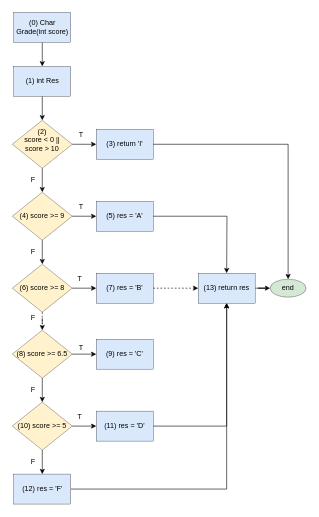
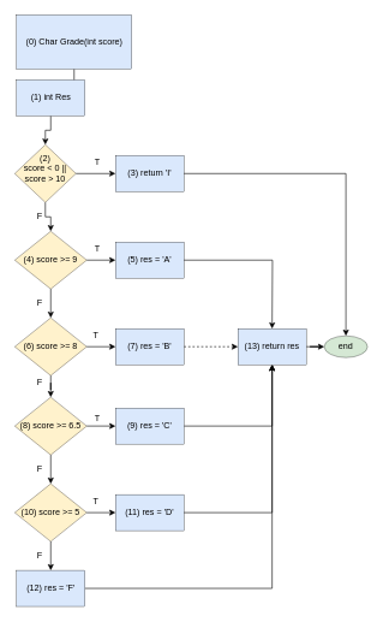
  <mxCell id="0" />
  <mxCell id="1" parent="0" />
  <mxCell id="2" value="" style="edgeStyle=orthogonalEdgeStyle;rounded=0;orthogonalLoop=1;jettySize=auto;html=1;" parent="1" source="3" target="5" edge="1"><mxGeometry relative="1" as="geometry" /></mxCell>
- <mxCell id="3" value="(0) Char Grade(int score)" style="rounded=0;whiteSpace=wrap;html=1;fillColor=#dae8fc;strokeColor=light-dark(#000000,#446E2C);strokeWidth=0.5;" parent="1" vertex="1"><mxGeometry x="22.5" y="20" width="95" height="50" as="geometry" /></mxCell>
+ <mxCell id="3" value="(0) Char Grade(int score)" style="rounded=0;whiteSpace=wrap;html=1;fillColor=#dae8fc;strokeColor=light-dark(#000000,#446E2C);strokeWidth=0.5;" parent="1" vertex="1"><mxGeometry x="22.5" y="20" width="160" height="75" as="geometry" /></mxCell>
  <mxCell id="4" value="" style="edgeStyle=orthogonalEdgeStyle;rounded=0;orthogonalLoop=1;jettySize=auto;html=1;" parent="1" source="5" target="9" edge="1"><mxGeometry relative="1" as="geometry" /></mxCell>
  <mxCell id="5" value="(1) int Res" style="rounded=0;whiteSpace=wrap;html=1;fillColor=#dae8fc;strokeColor=light-dark(#000000,#446E2C);strokeWidth=0.5;" parent="1" vertex="1"><mxGeometry x="22.5" y="110" width="95" height="50" as="geometry" /></mxCell>
  <mxCell id="6" value="(3) return 'I'" style="rounded=0;whiteSpace=wrap;html=1;fillColor=#dae8fc;strokeColor=light-dark(#000000,#446E2C);strokeWidth=0.5;" parent="1" vertex="1"><mxGeometry x="160" y="215" width="95" height="50" as="geometry" /></mxCell>
  <mxCell id="7" value="" style="edgeStyle=orthogonalEdgeStyle;rounded=0;orthogonalLoop=1;jettySize=auto;html=1;" parent="1" source="9" target="6" edge="1"><mxGeometry relative="1" as="geometry" /></mxCell>
  <mxCell id="8" value="" style="edgeStyle=orthogonalEdgeStyle;rounded=0;orthogonalLoop=1;jettySize=auto;html=1;" parent="1" source="9" target="12" edge="1"><mxGeometry relative="1" as="geometry" /></mxCell>
- <mxCell id="9" value="(2) &lt;br&gt;score &amp;lt; 0 ||&lt;br&gt;score &amp;gt; 10&lt;div&gt;&lt;br/&gt;&lt;/div&gt;" style="rhombus;whiteSpace=wrap;html=1;fillColor=#fff2cc;strokeColor=light-dark(#000000,#446E2C);strokeWidth=0.5;" parent="1" vertex="1"><mxGeometry x="20" y="200" width="100" height="80" as="geometry" /></mxCell>
+ <mxCell id="9" value="(2) &lt;br&gt;score &amp;lt; 0 ||&lt;br&gt;score &amp;gt; 10&lt;div&gt;&lt;br/&gt;&lt;/div&gt;" style="rhombus;whiteSpace=wrap;html=1;fillColor=#fff2cc;strokeColor=light-dark(#000000,#446E2C);strokeWidth=0.5;" parent="1" vertex="1"><mxGeometry x="20" y="200" width="85" height="80" as="geometry" /></mxCell>
  <mxCell id="10" value="" style="edgeStyle=orthogonalEdgeStyle;rounded=0;orthogonalLoop=1;jettySize=auto;html=1;" parent="1" source="12" target="13" edge="1"><mxGeometry relative="1" as="geometry" /></mxCell>
  <mxCell id="11" value="" style="edgeStyle=orthogonalEdgeStyle;rounded=0;orthogonalLoop=1;jettySize=auto;html=1;" parent="1" source="12" target="16" edge="1"><mxGeometry relative="1" as="geometry" /></mxCell>
  <mxCell id="12" value="(4) score &amp;gt;= 9" style="rhombus;whiteSpace=wrap;html=1;fillColor=#fff2cc;strokeColor=light-dark(#000000,#446E2C);strokeWidth=0.5;" parent="1" vertex="1"><mxGeometry x="20" y="320" width="100" height="80" as="geometry" /></mxCell>
  <mxCell id="13" value="(5) res = 'A'" style="rounded=0;whiteSpace=wrap;html=1;fillColor=#dae8fc;strokeColor=light-dark(#000000,#446E2C);strokeWidth=0.5;" parent="1" vertex="1"><mxGeometry x="160" y="335" width="95" height="50" as="geometry" /></mxCell>
  <mxCell id="14" value="" style="edgeStyle=orthogonalEdgeStyle;rounded=0;orthogonalLoop=1;jettySize=auto;html=1;" parent="1" source="16" target="18" edge="1"><mxGeometry relative="1" as="geometry" /></mxCell>
- <mxCell id="15" value="" style="edgeStyle=orthogonalEdgeStyle;rounded=0;orthogonalLoop=1;jettySize=auto;html=1;dashed=1;" parent="1" source="16" target="21" edge="1"><mxGeometry relative="1" as="geometry" /></mxCell>
+ <mxCell id="15" value="" style="edgeStyle=orthogonalEdgeStyle;rounded=0;orthogonalLoop=1;jettySize=auto;html=1;" parent="1" source="16" target="21" edge="1"><mxGeometry relative="1" as="geometry" /></mxCell>
  <mxCell id="16" value="(6) score &amp;gt;= 8" style="rhombus;whiteSpace=wrap;html=1;fillColor=#fff2cc;strokeColor=light-dark(#000000,#446E2C);strokeWidth=0.5;" parent="1" vertex="1"><mxGeometry x="20" y="440" width="100" height="80" as="geometry" /></mxCell>
  <mxCell id="17" value="" style="edgeStyle=orthogonalEdgeStyle;rounded=0;orthogonalLoop=1;jettySize=auto;html=1;dashed=1;" edge="1" parent="1" source="18" target="31"><mxGeometry relative="1" as="geometry" /></mxCell>
  <mxCell id="18" value="(7) res = 'B'" style="rounded=0;whiteSpace=wrap;html=1;fillColor=#dae8fc;strokeColor=light-dark(#000000,#446E2C);strokeWidth=0.5;" parent="1" vertex="1"><mxGeometry x="160" y="455" width="95" height="50" as="geometry" /></mxCell>
  <mxCell id="19" value="" style="edgeStyle=orthogonalEdgeStyle;rounded=0;orthogonalLoop=1;jettySize=auto;html=1;" parent="1" source="21" target="23" edge="1"><mxGeometry relative="1" as="geometry" /></mxCell>
  <mxCell id="20" value="" style="edgeStyle=orthogonalEdgeStyle;rounded=0;orthogonalLoop=1;jettySize=auto;html=1;" parent="1" source="21" target="26" edge="1"><mxGeometry relative="1" as="geometry" /></mxCell>
  <mxCell id="21" value="(8) score &amp;gt;= 6.5" style="rhombus;whiteSpace=wrap;html=1;fillColor=#fff2cc;strokeColor=light-dark(#000000,#446E2C);strokeWidth=0.5;" parent="1" vertex="1"><mxGeometry x="20" y="550" width="100" height="80" as="geometry" /></mxCell>
+ <mxCell id="22" style="edgeStyle=orthogonalEdgeStyle;rounded=0;orthogonalLoop=1;jettySize=auto;html=1;entryX=0.5;entryY=1;entryDx=0;entryDy=0;" edge="1" parent="1" source="23" target="31"><mxGeometry relative="1" as="geometry" /></mxCell>
  <mxCell id="23" value="(9) res = 'C'" style="rounded=0;whiteSpace=wrap;html=1;fillColor=#dae8fc;strokeColor=light-dark(#000000,#446E2C);strokeWidth=0.5;" parent="1" vertex="1"><mxGeometry x="160" y="565" width="95" height="50" as="geometry" /></mxCell>
  <mxCell id="24" value="" style="edgeStyle=orthogonalEdgeStyle;rounded=0;orthogonalLoop=1;jettySize=auto;html=1;" parent="1" source="26" target="27" edge="1"><mxGeometry relative="1" as="geometry" /></mxCell>
  <mxCell id="25" value="" style="edgeStyle=orthogonalEdgeStyle;rounded=0;orthogonalLoop=1;jettySize=auto;html=1;" parent="1" source="26" target="29" edge="1"><mxGeometry relative="1" as="geometry" /></mxCell>
  <mxCell id="26" value="(10) score &amp;gt;= 5" style="rhombus;whiteSpace=wrap;html=1;fillColor=#fff2cc;strokeColor=light-dark(#000000,#446E2C);strokeWidth=0.5;" parent="1" vertex="1"><mxGeometry x="20" y="670" width="100" height="80" as="geometry" /></mxCell>
  <mxCell id="27" value="(11) res = 'D'" style="rounded=0;whiteSpace=wrap;html=1;fillColor=#dae8fc;strokeColor=light-dark(#000000,#446E2C);strokeWidth=0.5;" parent="1" vertex="1"><mxGeometry x="160" y="685" width="95" height="50" as="geometry" /></mxCell>
  <mxCell id="28" style="edgeStyle=orthogonalEdgeStyle;rounded=0;orthogonalLoop=1;jettySize=auto;html=1;entryX=0.5;entryY=1;entryDx=0;entryDy=0;" edge="1" parent="1" source="29" target="31"><mxGeometry relative="1" as="geometry"><mxPoint x="370" y="580" as="targetPoint" /></mxGeometry></mxCell>
  <mxCell id="29" value="(12) res = 'F'" style="rounded=0;whiteSpace=wrap;html=1;fillColor=#dae8fc;strokeColor=light-dark(#000000,#446E2C);strokeWidth=0.5;" parent="1" vertex="1"><mxGeometry x="22.5" y="790" width="95" height="50" as="geometry" /></mxCell>
  <mxCell id="30" value="" style="edgeStyle=orthogonalEdgeStyle;rounded=0;orthogonalLoop=1;jettySize=auto;html=1;" edge="1" parent="1" source="31" target="32"><mxGeometry relative="1" as="geometry" /></mxCell>
  <mxCell id="31" value="(13) return res" style="rounded=0;whiteSpace=wrap;html=1;fillColor=#dae8fc;strokeColor=light-dark(#000000,#446E2C);strokeWidth=0.5;" parent="1" vertex="1"><mxGeometry x="330" y="455" width="95" height="50" as="geometry" /></mxCell>
  <mxCell id="32" value="end" style="ellipse;whiteSpace=wrap;html=1;fillColor=#d5e8d4;strokeColor=light-dark(#000000,#446E2C);strokeWidth=0.5;" parent="1" vertex="1"><mxGeometry x="450" y="465" width="60" height="30" as="geometry" /></mxCell>
  <mxCell id="33" value="" style="endArrow=classic;html=1;rounded=0;exitX=1;exitY=0.5;exitDx=0;exitDy=0;entryX=0.5;entryY=0;entryDx=0;entryDy=0;" edge="1" parent="1" source="6" target="32"><mxGeometry width="50" height="50" relative="1" as="geometry"><mxPoint x="130" y="530" as="sourcePoint" /><mxPoint x="180" y="480" as="targetPoint" /><Array as="points"><mxPoint x="480" y="240" /></Array></mxGeometry></mxCell>
  <mxCell id="34" value="" style="endArrow=classic;html=1;rounded=0;exitX=1;exitY=0.5;exitDx=0;exitDy=0;entryX=0.5;entryY=0;entryDx=0;entryDy=0;" edge="1" parent="1" source="13" target="31"><mxGeometry width="50" height="50" relative="1" as="geometry"><mxPoint x="265" y="250" as="sourcePoint" /><mxPoint x="510" y="475" as="targetPoint" /><Array as="points"><mxPoint x="378" y="360" /></Array></mxGeometry></mxCell>
  <mxCell id="35" style="edgeStyle=orthogonalEdgeStyle;rounded=0;orthogonalLoop=1;jettySize=auto;html=1;" edge="1" parent="1" source="27" target="31"><mxGeometry relative="1" as="geometry"><mxPoint x="430" y="530" as="targetPoint" /></mxGeometry></mxCell>
  <mxCell id="36" value="T" style="text;html=1;align=center;verticalAlign=middle;whiteSpace=wrap;rounded=0;" vertex="1" parent="1"><mxGeometry x="120" y="215" width="30" height="20" as="geometry" /></mxCell>
  <mxCell id="37" value="T" style="text;html=1;align=center;verticalAlign=middle;whiteSpace=wrap;rounded=0;" vertex="1" parent="1"><mxGeometry x="120" y="335" width="30" height="20" as="geometry" /></mxCell>
  <mxCell id="38" value="T" style="text;html=1;align=center;verticalAlign=middle;whiteSpace=wrap;rounded=0;" vertex="1" parent="1"><mxGeometry x="117.5" y="455" width="30" height="20" as="geometry" /></mxCell>
  <mxCell id="39" value="T" style="text;html=1;align=center;verticalAlign=middle;whiteSpace=wrap;rounded=0;" vertex="1" parent="1"><mxGeometry x="120" y="570" width="30" height="20" as="geometry" /></mxCell>
  <mxCell id="40" value="T" style="text;html=1;align=center;verticalAlign=middle;whiteSpace=wrap;rounded=0;" vertex="1" parent="1"><mxGeometry x="117.5" y="685" width="30" height="20" as="geometry" /></mxCell>
  <mxCell id="41" value="F" style="text;html=1;align=center;verticalAlign=middle;whiteSpace=wrap;rounded=0;" vertex="1" parent="1"><mxGeometry x="40" y="760" width="30" height="20" as="geometry" /></mxCell>
  <mxCell id="42" value="F" style="text;html=1;align=center;verticalAlign=middle;whiteSpace=wrap;rounded=0;" vertex="1" parent="1"><mxGeometry x="40" y="640" width="30" height="20" as="geometry" /></mxCell>
  <mxCell id="43" value="F" style="text;html=1;align=center;verticalAlign=middle;whiteSpace=wrap;rounded=0;" vertex="1" parent="1"><mxGeometry x="40" y="520" width="30" height="20" as="geometry" /></mxCell>
  <mxCell id="44" value="F" style="text;html=1;align=center;verticalAlign=middle;whiteSpace=wrap;rounded=0;" vertex="1" parent="1"><mxGeometry x="40" y="410" width="30" height="20" as="geometry" /></mxCell>
  <mxCell id="45" value="F" style="text;html=1;align=center;verticalAlign=middle;whiteSpace=wrap;rounded=0;" vertex="1" parent="1"><mxGeometry x="40" y="290" width="30" height="20" as="geometry" /></mxCell>
